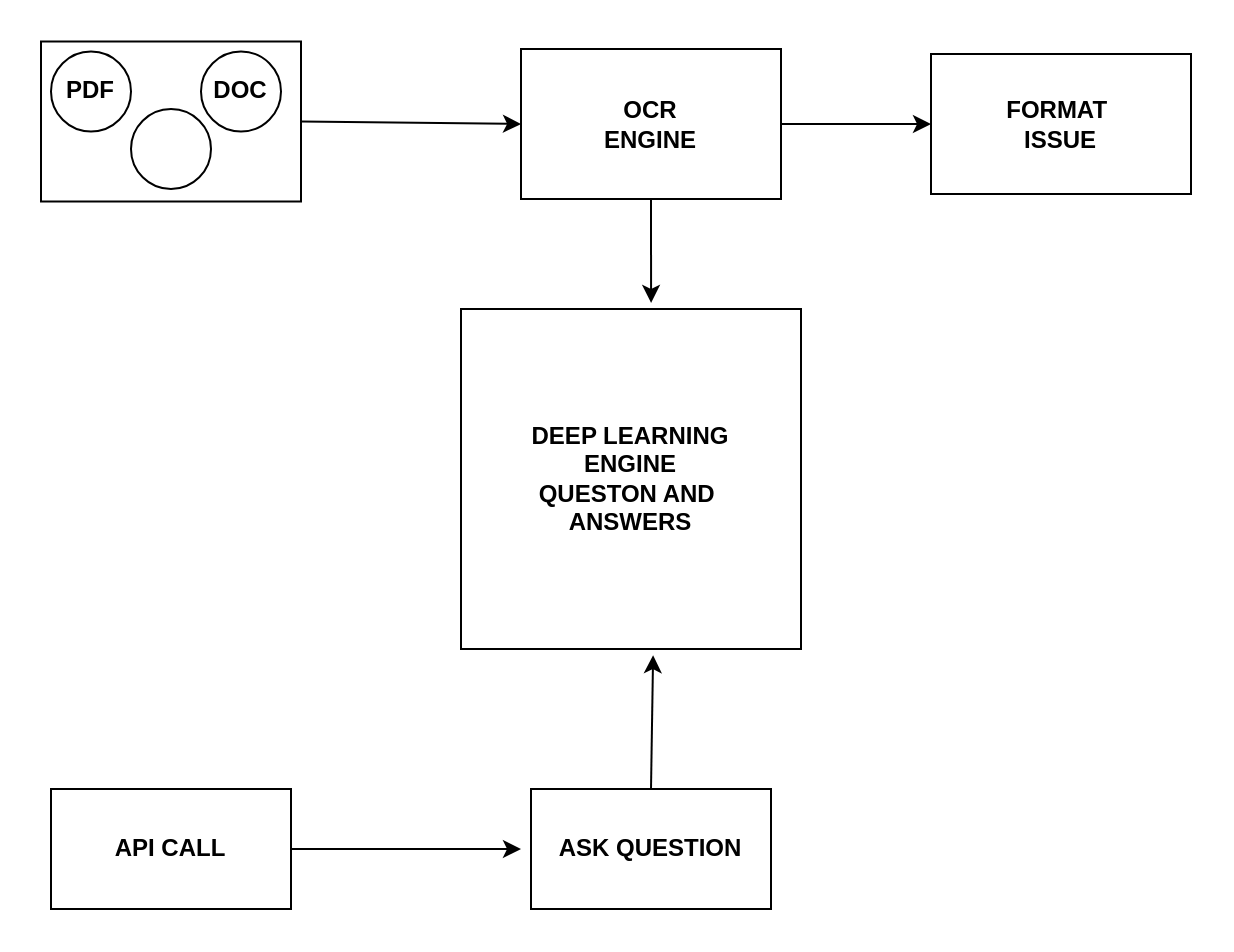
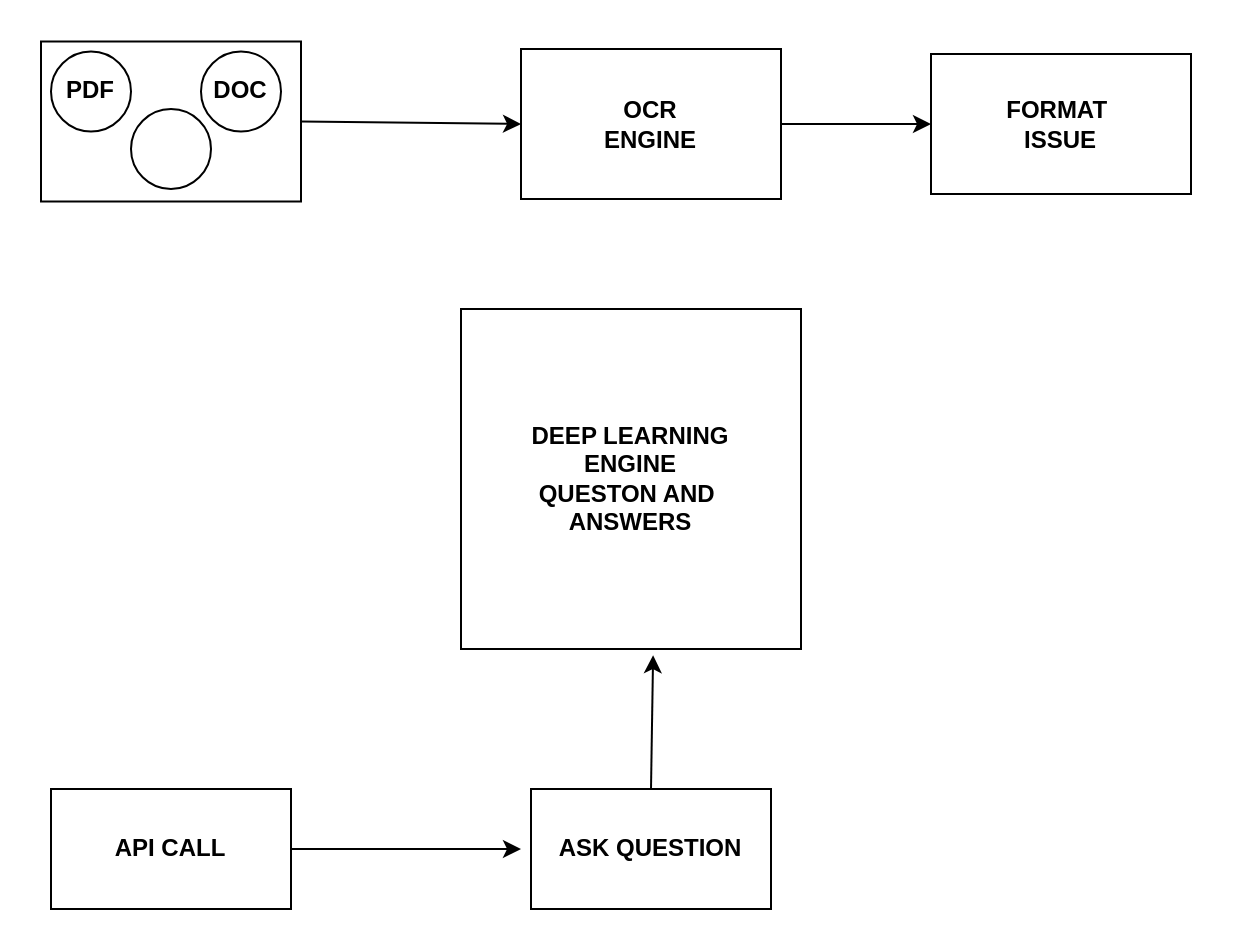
  <mxCell id="0" />
  <mxCell id="1" parent="0" />
  <mxCell id="2" value="&lt;b&gt;OCR&lt;br&gt;ENGINE&lt;/b&gt;" style="rounded=0;whiteSpace=wrap;html=1;" parent="1" vertex="1"><mxGeometry x="260" y="24" width="130" height="75" as="geometry" /></mxCell>
  <mxCell id="3" value="&lt;b&gt;FORMAT&amp;nbsp;&lt;br&gt;ISSUE&lt;/b&gt;" style="rounded=0;whiteSpace=wrap;html=1;" parent="1" vertex="1"><mxGeometry x="465" y="26.5" width="130" height="70" as="geometry" /></mxCell>
  <mxCell id="4" value="&lt;b&gt;API CALL&lt;/b&gt;" style="rounded=0;whiteSpace=wrap;html=1;" parent="1" vertex="1"><mxGeometry x="25" y="394" width="120" height="60" as="geometry" /></mxCell>
  <mxCell id="5" value="&lt;b&gt;ASK QUESTION&lt;/b&gt;" style="rounded=0;whiteSpace=wrap;html=1;" parent="1" vertex="1"><mxGeometry x="265" y="394" width="120" height="60" as="geometry" /></mxCell>
  <mxCell id="6" value="&lt;b&gt;DEEP LEARNING&lt;br&gt;ENGINE&lt;br&gt;QUESTON AND&amp;nbsp;&lt;br&gt;ANSWERS&lt;/b&gt;" style="whiteSpace=wrap;html=1;aspect=fixed;" parent="1" vertex="1"><mxGeometry x="230" y="154" width="170" height="170" as="geometry" /></mxCell>
  <mxCell id="7" value="" style="rounded=0;whiteSpace=wrap;html=1;" parent="1" vertex="1"><mxGeometry x="20" y="20.25" width="130" height="80" as="geometry" /></mxCell>
  <mxCell id="8" value="&lt;b&gt;PDF&lt;/b&gt;" style="ellipse;whiteSpace=wrap;html=1;aspect=fixed;" parent="1" vertex="1"><mxGeometry x="25" y="25.25" width="40" height="40" as="geometry" /></mxCell>
  <mxCell id="9" value="&lt;b&gt;DOC&lt;/b&gt;" style="ellipse;whiteSpace=wrap;html=1;aspect=fixed;" parent="1" vertex="1"><mxGeometry x="100" y="25.25" width="40" height="40" as="geometry" /></mxCell>
  <mxCell id="10" value="" style="ellipse;whiteSpace=wrap;html=1;aspect=fixed;" parent="1" vertex="1"><mxGeometry x="65" y="54" width="40" height="40" as="geometry" /></mxCell>
  <mxCell id="11" value="" style="endArrow=classic;html=1;rounded=0;entryX=0;entryY=0.5;entryDx=0;entryDy=0;exitX=1;exitY=0.5;exitDx=0;exitDy=0;" edge="1" parent="1" source="7" target="2"><mxGeometry width="50" height="50" relative="1" as="geometry"><mxPoint x="330" y="284" as="sourcePoint" /><mxPoint x="380" y="234" as="targetPoint" /></mxGeometry></mxCell>
  <mxCell id="12" value="" style="endArrow=classic;html=1;rounded=0;exitX=1;exitY=0.5;exitDx=0;exitDy=0;entryX=0;entryY=0.5;entryDx=0;entryDy=0;" edge="1" parent="1" source="2" target="3"><mxGeometry width="50" height="50" relative="1" as="geometry"><mxPoint x="330" y="284" as="sourcePoint" /><mxPoint x="480" y="64" as="targetPoint" /></mxGeometry></mxCell>
- <mxCell id="13" value="" style="endArrow=classic;html=1;rounded=0;exitX=0.5;exitY=1;exitDx=0;exitDy=0;entryX=0.559;entryY=-0.018;entryDx=0;entryDy=0;entryPerimeter=0;" edge="1" parent="1" source="2" target="6"><mxGeometry width="50" height="50" relative="1" as="geometry"><mxPoint x="330" y="284" as="sourcePoint" /><mxPoint x="380" y="234" as="targetPoint" /></mxGeometry></mxCell>
  <mxCell id="14" value="" style="endArrow=classic;html=1;rounded=0;exitX=1;exitY=0.5;exitDx=0;exitDy=0;" edge="1" parent="1" source="4"><mxGeometry width="50" height="50" relative="1" as="geometry"><mxPoint x="330" y="284" as="sourcePoint" /><mxPoint x="260" y="424" as="targetPoint" /></mxGeometry></mxCell>
  <mxCell id="15" value="" style="endArrow=classic;html=1;rounded=0;exitX=0.5;exitY=0;exitDx=0;exitDy=0;entryX=0.565;entryY=1.018;entryDx=0;entryDy=0;entryPerimeter=0;" edge="1" parent="1" source="5" target="6"><mxGeometry width="50" height="50" relative="1" as="geometry"><mxPoint x="330" y="284" as="sourcePoint" /><mxPoint x="380" y="234" as="targetPoint" /></mxGeometry></mxCell>
